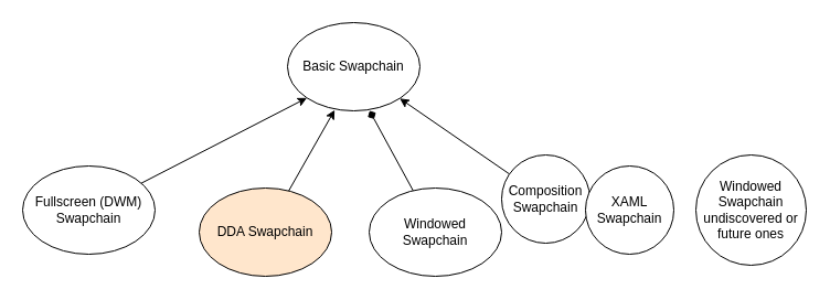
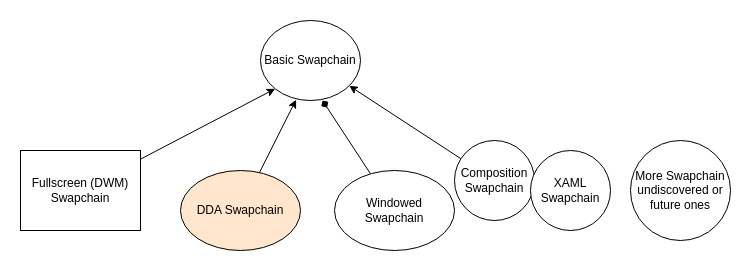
  <mxCell id="0" />
  <mxCell id="1" parent="0" />
- <mxCell id="2" value="Basic Swapchain" style="ellipse;whiteSpace=wrap;html=1;" vertex="1" parent="1"><mxGeometry x="260" y="20" width="120" height="80" as="geometry" /></mxCell>
+ <mxCell id="2" value="Basic Swapchain" style="ellipse;whiteSpace=wrap;html=1;" vertex="1" parent="1"><mxGeometry x="260" y="20" width="100" height="80" as="geometry" /></mxCell>
  <mxCell id="3" style="edgeStyle=none;html=1;entryX=0;entryY=1;entryDx=0;entryDy=0;" edge="1" parent="1" source="4" target="2"><mxGeometry relative="1" as="geometry" /></mxCell>
- <mxCell id="4" value="Fullscreen (DWM) Swapchain" style="ellipse;whiteSpace=wrap;html=1;" vertex="1" parent="1"><mxGeometry x="20" y="150" width="120" height="80" as="geometry" /></mxCell>
+ <mxCell id="4" value="Fullscreen (DWM) Swapchain" style="whiteSpace=wrap;html=1;rounded=0;" vertex="1" parent="1"><mxGeometry x="20" y="150" width="120" height="80" as="geometry" /></mxCell>
  <mxCell id="5" style="edgeStyle=none;html=1;entryX=0.356;entryY=0.99;entryDx=0;entryDy=0;entryPerimeter=0;" edge="1" parent="1" source="6" target="2"><mxGeometry relative="1" as="geometry" /></mxCell>
  <mxCell id="6" value="DDA Swapchain" style="ellipse;whiteSpace=wrap;html=1;fillColor=#ffe6cc;" vertex="1" parent="1"><mxGeometry x="180" y="170" width="120" height="80" as="geometry" /></mxCell>
  <mxCell id="7" style="edgeStyle=none;html=1;entryX=0.62;entryY=1;entryDx=0;entryDy=0;entryPerimeter=0;endArrow=diamond;" edge="1" parent="1" source="8" target="2"><mxGeometry relative="1" as="geometry" /></mxCell>
  <mxCell id="8" value="Windowed Swapchain" style="ellipse;whiteSpace=wrap;html=1;" vertex="1" parent="1"><mxGeometry x="334" y="170" width="120" height="80" as="geometry" /></mxCell>
  <mxCell id="9" style="edgeStyle=none;html=1;" edge="1" parent="1" source="10" target="2"><mxGeometry relative="1" as="geometry" /></mxCell>
  <mxCell id="10" value="Composition Swapchain" style="ellipse;whiteSpace=wrap;html=1;aspect=fixed;" vertex="1" parent="1"><mxGeometry x="454" y="140" width="80" height="80" as="geometry" /></mxCell>
  <mxCell id="11" value="XAML Swapchain" style="ellipse;whiteSpace=wrap;html=1;aspect=fixed;" vertex="1" parent="1"><mxGeometry x="530" y="150" width="80" height="80" as="geometry" /></mxCell>
- <mxCell id="12" value="Windowed Swapchain undiscovered or future ones" style="ellipse;whiteSpace=wrap;html=1;aspect=fixed;" vertex="1" parent="1"><mxGeometry x="630" y="140" width="100" height="100" as="geometry" /></mxCell>
+ <mxCell id="12" value="More Swapchain undiscovered or future ones" style="ellipse;whiteSpace=wrap;html=1;aspect=fixed;" vertex="1" parent="1"><mxGeometry x="630" y="140" width="100" height="100" as="geometry" /></mxCell>
